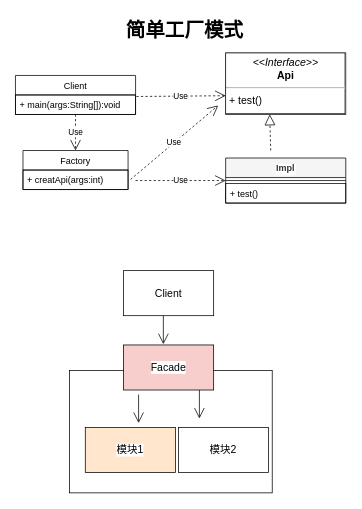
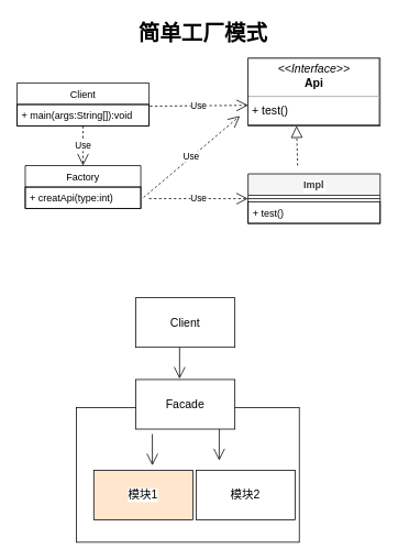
  <mxCell id="0" />
  <mxCell id="1" parent="0" />
  <mxCell id="2" value="Client" style="swimlane;fontStyle=0;childLayout=stackLayout;horizontal=1;startSize=26;fillColor=none;horizontalStack=0;resizeParent=1;resizeParentMax=0;resizeLast=0;collapsible=1;marginBottom=0;strokeColor=#000000;fontColor=#000000;" vertex="1" parent="1"><mxGeometry x="20" y="100" width="160" height="52" as="geometry" /></mxCell>
  <mxCell id="3" value="+ main(args:String[]):void" style="text;strokeColor=#000000;fillColor=none;align=left;verticalAlign=top;spacingLeft=4;spacingRight=4;overflow=hidden;rotatable=0;points=[[0,0.5],[1,0.5]];portConstraint=eastwest;fontColor=#000000;" vertex="1" parent="2"><mxGeometry y="26" width="160" height="26" as="geometry" /></mxCell>
  <mxCell id="4" value="Factory" style="swimlane;fontStyle=0;childLayout=stackLayout;horizontal=1;startSize=26;fillColor=none;horizontalStack=0;resizeParent=1;resizeParentMax=0;resizeLast=0;collapsible=1;marginBottom=0;strokeColor=#000000;fontColor=#000000;" vertex="1" parent="1"><mxGeometry x="30" y="200" width="140" height="52" as="geometry" /></mxCell>
- <mxCell id="5" value="+ creatApi(args:int)" style="text;strokeColor=#000000;fillColor=none;align=left;verticalAlign=top;spacingLeft=4;spacingRight=4;overflow=hidden;rotatable=0;points=[[0,0.5],[1,0.5]];portConstraint=eastwest;fontColor=#000000;" vertex="1" parent="4"><mxGeometry y="26" width="140" height="26" as="geometry" /></mxCell>
+ <mxCell id="5" value="+ creatApi(type:int)" style="text;strokeColor=#000000;fillColor=none;align=left;verticalAlign=top;spacingLeft=4;spacingRight=4;overflow=hidden;rotatable=0;points=[[0,0.5],[1,0.5]];portConstraint=eastwest;fontColor=#000000;" vertex="1" parent="4"><mxGeometry y="26" width="140" height="26" as="geometry" /></mxCell>
  <mxCell id="6" value="Use" style="endArrow=open;endSize=12;dashed=1;html=1;entryX=0.5;entryY=0;entryDx=0;entryDy=0;strokeColor=#000000;fontColor=#000000;labelBackgroundColor=#FFFFFF;" edge="1" parent="1" source="2" target="4"><mxGeometry width="160" relative="1" as="geometry"><mxPoint x="100" y="152" as="sourcePoint" /><mxPoint x="100" y="312" as="targetPoint" /></mxGeometry></mxCell>
  <mxCell id="7" value="Use" style="endArrow=open;endSize=12;dashed=1;html=1;entryX=0;entryY=0.5;entryDx=0;entryDy=0;exitX=1.007;exitY=0.079;exitDx=0;exitDy=0;exitPerimeter=0;strokeColor=#000000;fontColor=#000000;labelBackgroundColor=#FFFFFF;" edge="1" parent="1" source="3"><mxGeometry width="160" relative="1" as="geometry"><mxPoint x="110" y="162" as="sourcePoint" /><mxPoint x="300" y="127" as="targetPoint" /></mxGeometry></mxCell>
  <mxCell id="8" value="Use" style="endArrow=open;endSize=12;dashed=1;html=1;entryX=0;entryY=0.5;entryDx=0;entryDy=0;entryPerimeter=0;strokeColor=#000000;fontColor=#000000;labelBackgroundColor=#FFFFFF;" edge="1" parent="1" target="13"><mxGeometry width="160" relative="1" as="geometry"><mxPoint x="180" y="240" as="sourcePoint" /><mxPoint x="300" y="250.004" as="targetPoint" /></mxGeometry></mxCell>
  <mxCell id="9" value="Use" style="endArrow=open;endSize=12;dashed=1;html=1;exitX=1.024;exitY=0.482;exitDx=0;exitDy=0;exitPerimeter=0;strokeColor=#000000;fontColor=#000000;labelBackgroundColor=#FFFFFF;" edge="1" parent="1"><mxGeometry width="160" relative="1" as="geometry"><mxPoint x="173.36" y="238.532" as="sourcePoint" /><mxPoint x="290" y="140" as="targetPoint" /></mxGeometry></mxCell>
  <mxCell id="10" value="" style="endArrow=block;dashed=1;endFill=0;endSize=12;html=1;entryX=0.533;entryY=0.997;entryDx=0;entryDy=0;entryPerimeter=0;strokeColor=#000000;fontColor=#000000;" edge="1" parent="1"><mxGeometry width="160" relative="1" as="geometry"><mxPoint x="360" y="200" as="sourcePoint" /><mxPoint x="358.63" y="151.85" as="targetPoint" /></mxGeometry></mxCell>
  <mxCell id="11" value="&lt;p style=&quot;margin: 4px 0px 0px; text-align: center; font-size: 14px;&quot;&gt;&lt;i style=&quot;font-size: 14px;&quot;&gt;&amp;lt;&amp;lt;Interface&amp;gt;&amp;gt;&lt;/i&gt;&lt;br style=&quot;font-size: 14px;&quot;&gt;&lt;b style=&quot;font-size: 14px;&quot;&gt;Api&lt;/b&gt;&lt;/p&gt;&lt;hr style=&quot;font-size: 14px;&quot;&gt;&lt;p style=&quot;margin: 0px 0px 0px 4px; font-size: 14px;&quot;&gt;+ test()&lt;br style=&quot;font-size: 14px;&quot;&gt;&lt;/p&gt;" style="verticalAlign=top;align=left;overflow=fill;fontSize=14;fontFamily=Helvetica;html=1;strokeColor=#000000;fontColor=#000000;labelBackgroundColor=#ffffff;labelBorderColor=#000000;" vertex="1" parent="1"><mxGeometry x="300" y="70" width="160" height="82" as="geometry" /></mxCell>
  <mxCell id="12" value="Impl" style="swimlane;fontStyle=1;align=center;verticalAlign=top;childLayout=stackLayout;horizontal=1;startSize=26;horizontalStack=0;resizeParent=1;resizeParentMax=0;resizeLast=0;collapsible=1;marginBottom=0;strokeColor=#000000;fontColor=#333333;labelBackgroundColor=#FFFFFF;fillColor=#f5f5f5;" vertex="1" parent="1"><mxGeometry x="300" y="210" width="160" height="60" as="geometry" /></mxCell>
  <mxCell id="13" value="" style="line;strokeWidth=1;fillColor=none;align=left;verticalAlign=middle;spacingTop=-1;spacingLeft=3;spacingRight=3;rotatable=0;labelPosition=right;points=[];portConstraint=eastwest;strokeColor=#000000;fontColor=#000000;" vertex="1" parent="12"><mxGeometry y="26" width="160" height="8" as="geometry" /></mxCell>
  <mxCell id="14" value="+ test()" style="text;strokeColor=#000000;fillColor=none;align=left;verticalAlign=top;spacingLeft=4;spacingRight=4;overflow=hidden;rotatable=0;points=[[0,0.5],[1,0.5]];portConstraint=eastwest;fontColor=#000000;" vertex="1" parent="12"><mxGeometry y="34" width="160" height="26" as="geometry" /></mxCell>
  <mxCell id="15" value="简单工厂模式" style="text;html=1;align=center;verticalAlign=middle;resizable=0;points=[];autosize=1;fontStyle=1;fontSize=26;strokeColor=none;fontColor=#000000;" vertex="1" parent="1"><mxGeometry x="160" y="20" width="170" height="40" as="geometry" /></mxCell>
  <mxCell id="16" value="Client" style="rounded=0;whiteSpace=wrap;html=1;labelBackgroundColor=#FFFFFF;strokeColor=#000000;fontSize=14;fontColor=#000000;fillColor=#FFFFFF;" vertex="1" parent="1"><mxGeometry x="164" y="360" width="120" height="60" as="geometry" /></mxCell>
  <mxCell id="17" value="" style="rounded=0;whiteSpace=wrap;html=1;labelBackgroundColor=#FFFFFF;strokeColor=#000000;fontSize=14;fontColor=#000000;fillColor=#FFFFFF;" vertex="1" parent="1"><mxGeometry x="92" y="493" width="270" height="163" as="geometry" /></mxCell>
- <mxCell id="18" value="Facade" style="rounded=0;whiteSpace=wrap;html=1;labelBackgroundColor=#FFFFFF;strokeColor=#000000;fontSize=14;fontColor=#000000;fillColor=#f8cecc;" vertex="1" parent="1"><mxGeometry x="164" y="459" width="120" height="60" as="geometry" /></mxCell>
+ <mxCell id="18" value="Facade" style="rounded=0;whiteSpace=wrap;html=1;labelBackgroundColor=#FFFFFF;strokeColor=#000000;fontSize=14;fontColor=#000000;fillColor=#FFFFFF;" vertex="1" parent="1"><mxGeometry x="164" y="459" width="120" height="60" as="geometry" /></mxCell>
  <mxCell id="19" value="模块2" style="rounded=0;whiteSpace=wrap;html=1;labelBackgroundColor=#FFFFFF;strokeColor=#000000;fontSize=14;fontColor=#000000;fillColor=#FFFFFF;" vertex="1" parent="1"><mxGeometry x="237" y="569" width="120" height="60" as="geometry" /></mxCell>
  <mxCell id="20" value="模块1" style="rounded=0;whiteSpace=wrap;html=1;labelBackgroundColor=#FFFFFF;strokeColor=#000000;fontSize=14;fontColor=#000000;fillColor=#ffe6cc;" vertex="1" parent="1"><mxGeometry x="113" y="569" width="120" height="60" as="geometry" /></mxCell>
  <mxCell id="21" value="" style="endArrow=open;endFill=1;endSize=12;html=1;labelBackgroundColor=#FFFFFF;strokeColor=#000000;fontSize=14;fontColor=#000000;" edge="1" parent="1"><mxGeometry width="160" relative="1" as="geometry"><mxPoint x="217" y="420" as="sourcePoint" /><mxPoint x="217" y="458" as="targetPoint" /></mxGeometry></mxCell>
  <mxCell id="22" value="" style="endArrow=open;endFill=1;endSize=12;html=1;labelBackgroundColor=#FFFFFF;strokeColor=#000000;fontSize=14;fontColor=#000000;" edge="1" parent="1"><mxGeometry width="160" relative="1" as="geometry"><mxPoint x="265" y="519" as="sourcePoint" /><mxPoint x="265" y="557" as="targetPoint" /></mxGeometry></mxCell>
  <mxCell id="23" value="" style="endArrow=open;endFill=1;endSize=12;html=1;labelBackgroundColor=#FFFFFF;strokeColor=#000000;fontSize=14;fontColor=#000000;" edge="1" parent="1"><mxGeometry width="160" relative="1" as="geometry"><mxPoint x="184" y="525" as="sourcePoint" /><mxPoint x="184" y="563" as="targetPoint" /></mxGeometry></mxCell>
